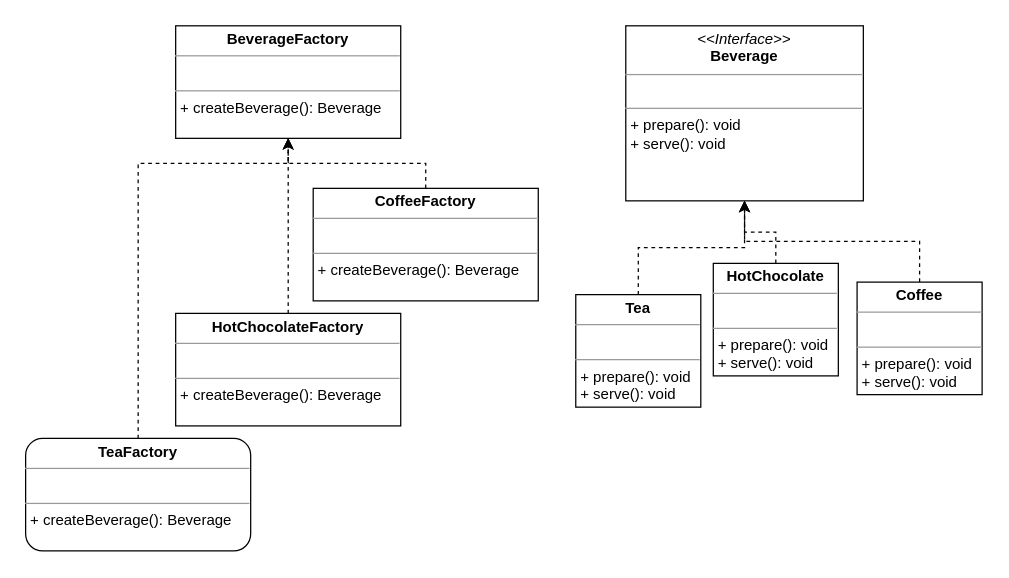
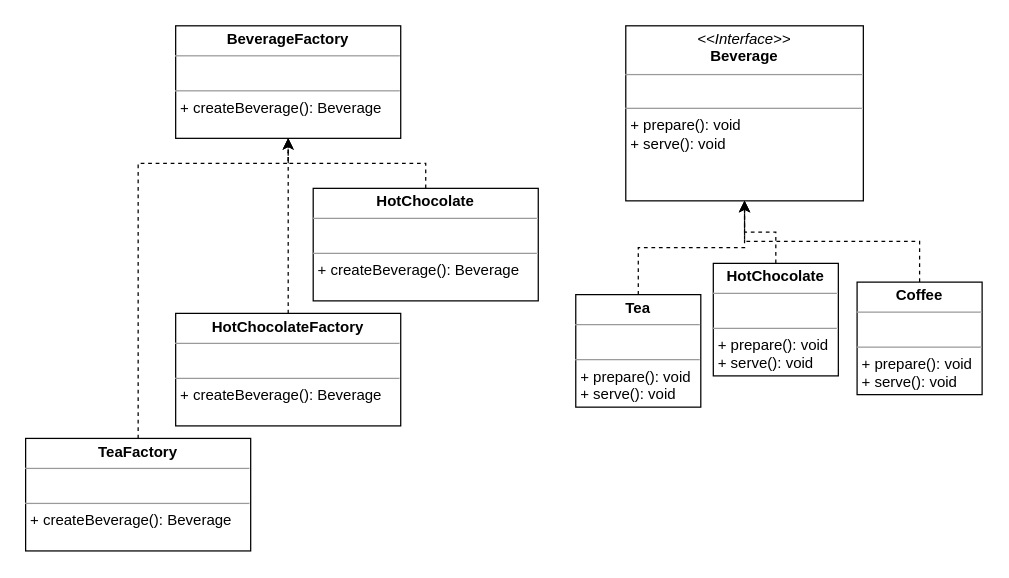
  <mxCell id="0" />
  <mxCell id="1" parent="0" />
  <mxCell id="2" value="&lt;p style=&quot;margin:0px;margin-top:4px;text-align:center;&quot;&gt;&lt;i&gt;&amp;lt;&amp;lt;Interface&amp;gt;&amp;gt;&lt;/i&gt;&lt;br&gt;&lt;b&gt;Beverage&lt;/b&gt;&lt;br&gt;&lt;/p&gt;&lt;hr size=&quot;1&quot;&gt;&lt;p style=&quot;margin:0px;margin-left:4px;&quot;&gt;&lt;br&gt;&lt;/p&gt;&lt;hr size=&quot;1&quot;&gt;&lt;p style=&quot;margin:0px;margin-left:4px;&quot;&gt;+ prepare(): void&lt;br&gt;+ serve(): void&lt;/p&gt;" style="verticalAlign=top;align=left;overflow=fill;fontSize=12;fontFamily=Helvetica;html=1;whiteSpace=wrap;" vertex="1" parent="1"><mxGeometry x="500" y="20" width="190" height="140" as="geometry" /></mxCell>
  <mxCell id="3" style="edgeStyle=orthogonalEdgeStyle;rounded=0;orthogonalLoop=1;jettySize=auto;html=1;exitX=0.5;exitY=0;exitDx=0;exitDy=0;entryX=0.5;entryY=1;entryDx=0;entryDy=0;dashed=1;" edge="1" parent="1" source="4" target="2"><mxGeometry relative="1" as="geometry" /></mxCell>
  <mxCell id="4" value="&lt;p style=&quot;margin:0px;margin-top:4px;text-align:center;&quot;&gt;&lt;b&gt;Coffee&lt;/b&gt;&lt;br&gt;&lt;/p&gt;&lt;hr size=&quot;1&quot;&gt;&lt;p style=&quot;margin:0px;margin-left:4px;&quot;&gt;&lt;br&gt;&lt;/p&gt;&lt;hr size=&quot;1&quot;&gt;&lt;p style=&quot;margin:0px;margin-left:4px;&quot;&gt;+ prepare(): void&lt;br style=&quot;border-color: var(--border-color);&quot;&gt;+ serve(): void&lt;br&gt;&lt;/p&gt;" style="verticalAlign=top;align=left;overflow=fill;fontSize=12;fontFamily=Helvetica;html=1;whiteSpace=wrap;" vertex="1" parent="1"><mxGeometry x="685" y="225" width="100" height="90" as="geometry" /></mxCell>
  <mxCell id="5" style="edgeStyle=orthogonalEdgeStyle;rounded=0;orthogonalLoop=1;jettySize=auto;html=1;exitX=0.5;exitY=0;exitDx=0;exitDy=0;entryX=0.5;entryY=1;entryDx=0;entryDy=0;dashed=1;" edge="1" parent="1" source="6" target="2"><mxGeometry relative="1" as="geometry" /></mxCell>
  <mxCell id="6" value="&lt;p style=&quot;margin:0px;margin-top:4px;text-align:center;&quot;&gt;&lt;b style=&quot;background-color: initial;&quot;&gt;HotChocolate&lt;/b&gt;&lt;br&gt;&lt;/p&gt;&lt;hr size=&quot;1&quot;&gt;&lt;p style=&quot;margin:0px;margin-left:4px;&quot;&gt;&lt;br&gt;&lt;/p&gt;&lt;hr size=&quot;1&quot;&gt;&lt;p style=&quot;margin:0px;margin-left:4px;&quot;&gt;+ prepare(): void&lt;br style=&quot;border-color: var(--border-color);&quot;&gt;+ serve(): void&lt;br&gt;&lt;/p&gt;" style="verticalAlign=top;align=left;overflow=fill;fontSize=12;fontFamily=Helvetica;html=1;whiteSpace=wrap;" vertex="1" parent="1"><mxGeometry x="570" y="210" width="100" height="90" as="geometry" /></mxCell>
  <mxCell id="7" style="edgeStyle=orthogonalEdgeStyle;rounded=0;orthogonalLoop=1;jettySize=auto;html=1;exitX=0.5;exitY=0;exitDx=0;exitDy=0;entryX=0.5;entryY=1;entryDx=0;entryDy=0;dashed=1;" edge="1" parent="1" source="8" target="2"><mxGeometry relative="1" as="geometry" /></mxCell>
  <mxCell id="8" value="&lt;p style=&quot;margin:0px;margin-top:4px;text-align:center;&quot;&gt;&lt;b&gt;Tea&lt;/b&gt;&lt;br&gt;&lt;/p&gt;&lt;hr size=&quot;1&quot;&gt;&lt;p style=&quot;margin:0px;margin-left:4px;&quot;&gt;&lt;br&gt;&lt;/p&gt;&lt;hr size=&quot;1&quot;&gt;&lt;p style=&quot;margin:0px;margin-left:4px;&quot;&gt;+ prepare(): void&lt;br style=&quot;border-color: var(--border-color);&quot;&gt;+ serve(): void&lt;br&gt;&lt;/p&gt;" style="verticalAlign=top;align=left;overflow=fill;fontSize=12;fontFamily=Helvetica;html=1;whiteSpace=wrap;" vertex="1" parent="1"><mxGeometry x="460" y="235" width="100" height="90" as="geometry" /></mxCell>
  <mxCell id="9" value="&lt;p style=&quot;margin:0px;margin-top:4px;text-align:center;&quot;&gt;&lt;b&gt;BeverageFactory&lt;/b&gt;&lt;br&gt;&lt;/p&gt;&lt;hr size=&quot;1&quot;&gt;&lt;p style=&quot;margin:0px;margin-left:4px;&quot;&gt;&lt;br&gt;&lt;/p&gt;&lt;hr size=&quot;1&quot;&gt;&lt;p style=&quot;margin:0px;margin-left:4px;&quot;&gt;+ createBeverage(): Beverage&lt;/p&gt;" style="verticalAlign=top;align=left;overflow=fill;fontSize=12;fontFamily=Helvetica;html=1;whiteSpace=wrap;" vertex="1" parent="1"><mxGeometry x="140" y="20" width="180" height="90" as="geometry" /></mxCell>
  <mxCell id="10" style="edgeStyle=orthogonalEdgeStyle;rounded=0;orthogonalLoop=1;jettySize=auto;html=1;exitX=0.5;exitY=0;exitDx=0;exitDy=0;entryX=0.5;entryY=1;entryDx=0;entryDy=0;dashed=1;endArrow=open;" edge="1" parent="1" source="11" target="9"><mxGeometry relative="1" as="geometry" /></mxCell>
- <mxCell id="11" value="&lt;p style=&quot;margin:0px;margin-top:4px;text-align:center;&quot;&gt;&lt;b&gt;CoffeeFactory&lt;/b&gt;&lt;br&gt;&lt;/p&gt;&lt;hr size=&quot;1&quot;&gt;&lt;p style=&quot;margin:0px;margin-left:4px;&quot;&gt;&lt;br&gt;&lt;/p&gt;&lt;hr size=&quot;1&quot;&gt;&lt;p style=&quot;margin:0px;margin-left:4px;&quot;&gt;+ createBeverage(): Beverage&lt;/p&gt;" style="verticalAlign=top;align=left;overflow=fill;fontSize=12;fontFamily=Helvetica;html=1;whiteSpace=wrap;" vertex="1" parent="1"><mxGeometry x="250" y="150" width="180" height="90" as="geometry" /></mxCell>
+ <mxCell id="11" value="&lt;p style=&quot;margin:0px;margin-top:4px;text-align:center;&quot;&gt;&lt;b&gt;HotChocolate&lt;/b&gt;&lt;br&gt;&lt;/p&gt;&lt;hr size=&quot;1&quot;&gt;&lt;p style=&quot;margin:0px;margin-left:4px;&quot;&gt;&lt;br&gt;&lt;/p&gt;&lt;hr size=&quot;1&quot;&gt;&lt;p style=&quot;margin:0px;margin-left:4px;&quot;&gt;+ createBeverage(): Beverage&lt;/p&gt;" style="verticalAlign=top;align=left;overflow=fill;fontSize=12;fontFamily=Helvetica;html=1;whiteSpace=wrap;" vertex="1" parent="1"><mxGeometry x="250" y="150" width="180" height="90" as="geometry" /></mxCell>
  <mxCell id="12" style="edgeStyle=orthogonalEdgeStyle;rounded=0;orthogonalLoop=1;jettySize=auto;html=1;exitX=0.5;exitY=0;exitDx=0;exitDy=0;entryX=0.5;entryY=1;entryDx=0;entryDy=0;dashed=1;" edge="1" parent="1" source="13" target="9"><mxGeometry relative="1" as="geometry"><Array as="points"><mxPoint x="230" y="120" /><mxPoint x="230" y="120" /></Array></mxGeometry></mxCell>
  <mxCell id="13" value="&lt;p style=&quot;margin:0px;margin-top:4px;text-align:center;&quot;&gt;&lt;b&gt;HotChocolateFactory&lt;/b&gt;&lt;br&gt;&lt;/p&gt;&lt;hr size=&quot;1&quot;&gt;&lt;p style=&quot;margin:0px;margin-left:4px;&quot;&gt;&lt;br&gt;&lt;/p&gt;&lt;hr size=&quot;1&quot;&gt;&lt;p style=&quot;margin:0px;margin-left:4px;&quot;&gt;+ createBeverage(): Beverage&lt;/p&gt;" style="verticalAlign=top;align=left;overflow=fill;fontSize=12;fontFamily=Helvetica;html=1;whiteSpace=wrap;" vertex="1" parent="1"><mxGeometry x="140" y="250" width="180" height="90" as="geometry" /></mxCell>
  <mxCell id="14" style="edgeStyle=orthogonalEdgeStyle;rounded=0;orthogonalLoop=1;jettySize=auto;html=1;exitX=0.5;exitY=0;exitDx=0;exitDy=0;entryX=0.5;entryY=1;entryDx=0;entryDy=0;dashed=1;" edge="1" parent="1" source="15" target="9"><mxGeometry relative="1" as="geometry"><Array as="points"><mxPoint x="110" y="130" /><mxPoint x="230" y="130" /></Array></mxGeometry></mxCell>
- <mxCell id="15" value="&lt;p style=&quot;margin:0px;margin-top:4px;text-align:center;&quot;&gt;&lt;b&gt;TeaFactory&lt;/b&gt;&lt;br&gt;&lt;/p&gt;&lt;hr size=&quot;1&quot;&gt;&lt;p style=&quot;margin:0px;margin-left:4px;&quot;&gt;&lt;br&gt;&lt;/p&gt;&lt;hr size=&quot;1&quot;&gt;&lt;p style=&quot;margin:0px;margin-left:4px;&quot;&gt;+ createBeverage(): Beverage&lt;/p&gt;" style="verticalAlign=top;align=left;overflow=fill;fontSize=12;fontFamily=Helvetica;html=1;whiteSpace=wrap;rounded=1;" vertex="1" parent="1"><mxGeometry x="20" y="350" width="180" height="90" as="geometry" /></mxCell>
+ <mxCell id="15" value="&lt;p style=&quot;margin:0px;margin-top:4px;text-align:center;&quot;&gt;&lt;b&gt;TeaFactory&lt;/b&gt;&lt;br&gt;&lt;/p&gt;&lt;hr size=&quot;1&quot;&gt;&lt;p style=&quot;margin:0px;margin-left:4px;&quot;&gt;&lt;br&gt;&lt;/p&gt;&lt;hr size=&quot;1&quot;&gt;&lt;p style=&quot;margin:0px;margin-left:4px;&quot;&gt;+ createBeverage(): Beverage&lt;/p&gt;" style="verticalAlign=top;align=left;overflow=fill;fontSize=12;fontFamily=Helvetica;html=1;whiteSpace=wrap;" vertex="1" parent="1"><mxGeometry x="20" y="350" width="180" height="90" as="geometry" /></mxCell>
